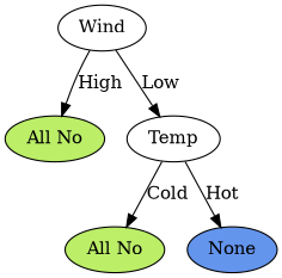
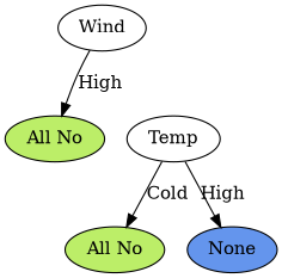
  digraph {
    node [style=filled]
    n1 [label=Wind style=""]
    n2 [fillcolor=darkolivegreen2 label="All No"]
    n3 [label=Temp style=""]
    n4 [fillcolor=darkolivegreen2 label="All No"]
    n5 [fillcolor=cornflowerblue label=None]
    n1 -> n2 [label=High]
-   n1 -> n3 [label=Low]
    n3 -> n4 [label=Cold]
-   n3 -> n5 [label=Hot]
+   n3 -> n5 [label=High]
  }
